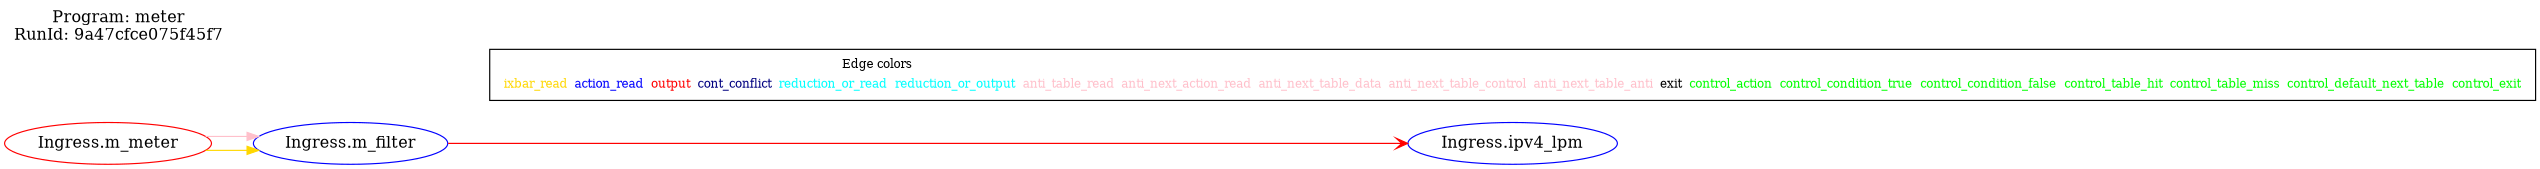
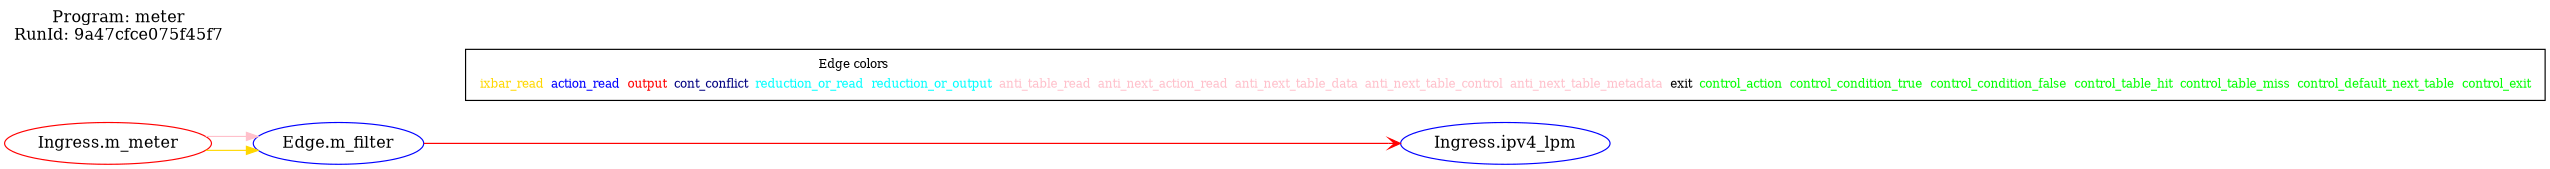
  digraph {
    label="Program: meter\nRunId: 9a47cfce075f45f7\n"
    labeljust=l
    labelloc=t
    rankdir=LR
    splines=ortho
    node [color=blue]
    "Ingress.ipv4_lpm"
    "Ingress.m_meter" [color=red]
-   n3 [fontsize=10 label=<<table border="0" cellborder="0"><tr><td colspan="8">Edge colors</td></tr><tr><td><font color="gold">ixbar_read</font></td><td><font color="blue">action_read</font></td><td><font color="red">output</font></td><td><font color="navy">cont_conflict</font></td><td><font color="cyan">reduction_or_read</font></td><td><font color="cyan">reduction_or_output</font></td><td><font color="pink">anti_table_read</font></td><td><font color="pink">anti_next_action_read</font></td><td><font color="pink">anti_next_table_data</font></td><td><font color="pink">anti_next_table_control</font></td><td><font color="pink">anti_next_table_anti</font></td><td><font color="black">exit</font></td><td><font color="green">control_action</font></td><td><font color="green">control_condition_true</font></td><td><font color="green">control_condition_false</font></td><td><font color="green">control_table_hit</font></td><td><font color="green">control_table_miss</font></td><td><font color="green">control_default_next_table</font></td><td><font color="green">control_exit</font></td></tr></table>> shape=record color=""]
-   "Ingress.m_filter"
+   n3 [fontsize=10 label=<<table border="0" cellborder="0"><tr><td colspan="8">Edge colors</td></tr><tr><td><font color="gold">ixbar_read</font></td><td><font color="blue">action_read</font></td><td><font color="red">output</font></td><td><font color="navy">cont_conflict</font></td><td><font color="cyan">reduction_or_read</font></td><td><font color="cyan">reduction_or_output</font></td><td><font color="pink">anti_table_read</font></td><td><font color="pink">anti_next_action_read</font></td><td><font color="pink">anti_next_table_data</font></td><td><font color="pink">anti_next_table_control</font></td><td><font color="pink">anti_next_table_metadata</font></td><td><font color="black">exit</font></td><td><font color="green">control_action</font></td><td><font color="green">control_condition_true</font></td><td><font color="green">control_condition_false</font></td><td><font color="green">control_table_hit</font></td><td><font color="green">control_table_miss</font></td><td><font color="green">control_default_next_table</font></td><td><font color="green">control_exit</font></td></tr></table>> shape=record color=""]
+   "Ingress.m_filter" [label="Edge.m_filter"]
    subgraph sub_1 {
      rank=same
      "Ingress.ipv4_lpm"
    }
    subgraph sub_2 {
      rank=same
      "Ingress.m_meter"
    }
    subgraph sub_3 {
      rank=max
      subgraph cluster_4 {
        rank=max
        n3
      }
    }
    "Ingress.m_meter" -> "Ingress.m_filter" [color=gold]
    "Ingress.m_meter" -> "Ingress.m_filter" [color=pink]
    "Ingress.m_filter" -> "Ingress.ipv4_lpm" [arrowhead=vee color=red]
  }
